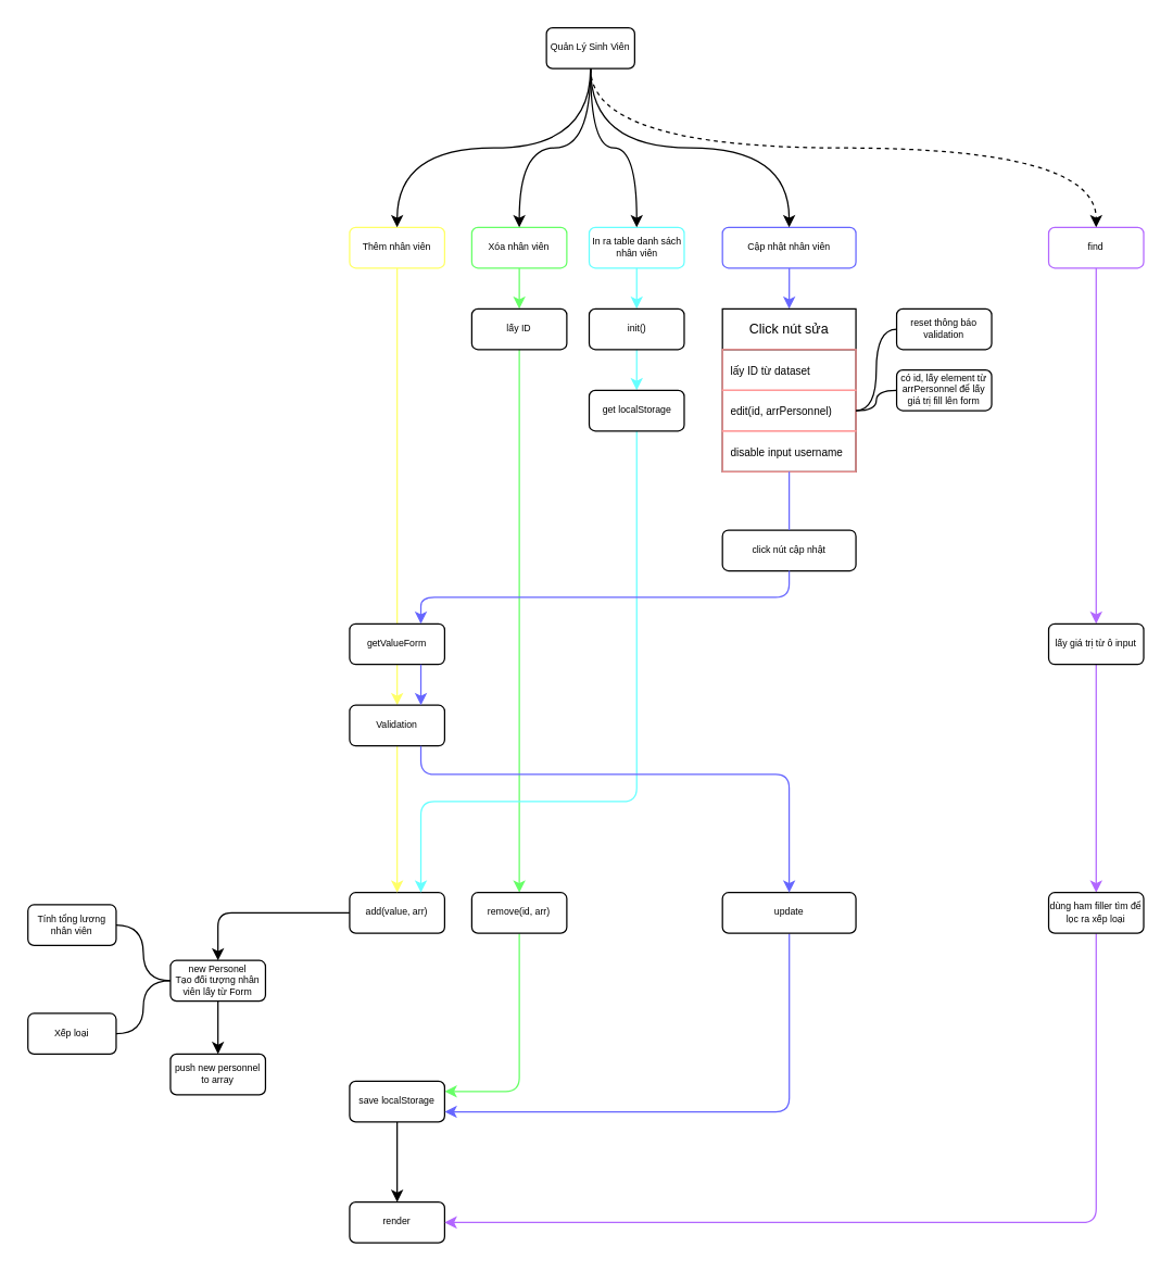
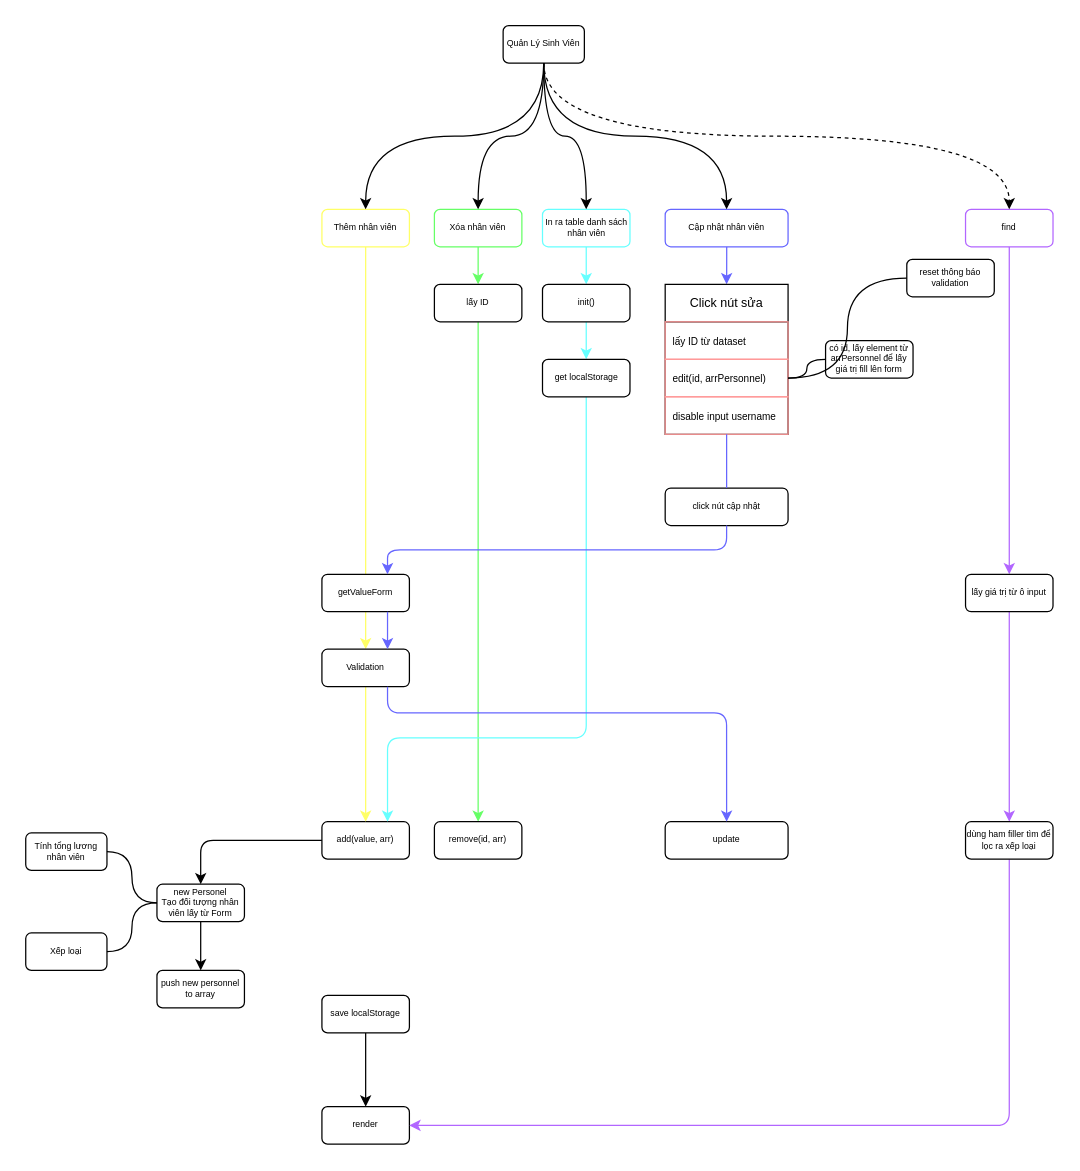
  <mxCell id="0" />
  <mxCell id="1" parent="0" />
  <mxCell id="2" value="Quản Lý Sinh Viên" style="rounded=1;whiteSpace=wrap;html=1;fontSize=7;" parent="1" vertex="1"><mxGeometry x="402" y="20" width="65" height="30" as="geometry" /></mxCell>
  <mxCell id="3" style="edgeStyle=orthogonalEdgeStyle;html=1;entryX=0.5;entryY=0;entryDx=0;entryDy=0;fontSize=7;strokeColor=#FFFF66;endArrow=none;" parent="1" source="4" target="6" edge="1"><mxGeometry relative="1" as="geometry" /></mxCell>
  <mxCell id="4" value="Thêm nhân viên" style="rounded=1;whiteSpace=wrap;html=1;fontSize=7;flipH=1;flipV=0;strokeColor=#FFFF66;" parent="1" vertex="1"><mxGeometry x="257" y="167" width="70" height="30" as="geometry" /></mxCell>
  <mxCell id="5" style="edgeStyle=orthogonalEdgeStyle;curved=1;html=1;entryX=0.5;entryY=0;entryDx=0;entryDy=0;strokeColor=#FFFF66;" parent="1" source="6" target="21" edge="1"><mxGeometry relative="1" as="geometry" /></mxCell>
  <mxCell id="6" value="getValueForm" style="rounded=1;whiteSpace=wrap;html=1;fontSize=7;" parent="1" vertex="1"><mxGeometry x="257" y="459" width="70" height="30" as="geometry" /></mxCell>
  <mxCell id="7" style="edgeStyle=orthogonalEdgeStyle;curved=1;html=1;entryX=0.5;entryY=0;entryDx=0;entryDy=0;" parent="1" source="8" target="31" edge="1"><mxGeometry relative="1" as="geometry" /></mxCell>
  <mxCell id="8" value="new Personel&lt;br&gt;Tạo đối tượng nhân viên lấy từ Form" style="rounded=1;whiteSpace=wrap;html=1;fontSize=7;" parent="1" vertex="1"><mxGeometry x="125" y="707" width="70" height="30" as="geometry" /></mxCell>
  <mxCell id="9" style="edgeStyle=orthogonalEdgeStyle;curved=1;html=1;entryX=0.5;entryY=0;entryDx=0;entryDy=0;exitX=0.5;exitY=1;exitDx=0;exitDy=0;strokeColor=#66FFFF;" parent="1" source="32" target="23" edge="1"><mxGeometry relative="1" as="geometry"><mxPoint x="468.5" y="197" as="sourcePoint" /></mxGeometry></mxCell>
  <mxCell id="10" value="Tính tổng lương nhân viên" style="rounded=1;whiteSpace=wrap;html=1;fontSize=7;" parent="1" vertex="1"><mxGeometry x="20" y="666" width="65" height="30" as="geometry" /></mxCell>
  <mxCell id="11" style="edgeStyle=orthogonalEdgeStyle;html=1;entryX=0.5;entryY=0;entryDx=0;entryDy=0;fontSize=7;strokeColor=#66FF66;" parent="1" source="12" target="15" edge="1"><mxGeometry relative="1" as="geometry" /></mxCell>
  <mxCell id="12" value="Xóa nhân viên" style="rounded=1;whiteSpace=wrap;html=1;fontSize=7;flipH=1;flipV=0;strokeColor=#66FF66;" parent="1" vertex="1"><mxGeometry x="347" y="167" width="70" height="30" as="geometry" /></mxCell>
  <mxCell id="13" value="render" style="rounded=1;whiteSpace=wrap;html=1;fontSize=7;" parent="1" vertex="1"><mxGeometry x="257" y="885" width="70" height="30" as="geometry" /></mxCell>
  <mxCell id="14" value="" style="edgeStyle=orthogonalEdgeStyle;html=1;fontSize=7;strokeColor=#66FF66;" parent="1" source="15" target="17" edge="1"><mxGeometry relative="1" as="geometry" /></mxCell>
  <mxCell id="15" value="lấy ID" style="rounded=1;whiteSpace=wrap;html=1;fontSize=7;" parent="1" vertex="1"><mxGeometry x="347" y="227" width="70" height="30" as="geometry" /></mxCell>
- <mxCell id="16" style="edgeStyle=orthogonalEdgeStyle;html=1;fontSize=7;entryX=1;entryY=0.25;entryDx=0;entryDy=0;strokeColor=#66FF66;" parent="1" source="17" target="25" edge="1"><mxGeometry relative="1" as="geometry"><mxPoint x="327" y="757" as="targetPoint" /><Array as="points"><mxPoint x="382" y="804" /><mxPoint x="327" y="804" /></Array></mxGeometry></mxCell>
  <mxCell id="17" value="remove(id, arr)" style="rounded=1;whiteSpace=wrap;html=1;fontSize=7;" parent="1" vertex="1"><mxGeometry x="347" y="657" width="70" height="30" as="geometry" /></mxCell>
  <mxCell id="18" value="add(value, arr)" style="rounded=1;whiteSpace=wrap;html=1;fontSize=7;" parent="1" vertex="1"><mxGeometry x="257" y="657" width="70" height="30" as="geometry" /></mxCell>
  <mxCell id="19" value="Xếp loại" style="rounded=1;whiteSpace=wrap;html=1;fontSize=7;" parent="1" vertex="1"><mxGeometry x="20" y="746" width="65" height="30" as="geometry" /></mxCell>
  <mxCell id="20" style="edgeStyle=orthogonalEdgeStyle;curved=1;html=1;entryX=0.5;entryY=0;entryDx=0;entryDy=0;strokeColor=#FFFF66;" parent="1" source="21" target="18" edge="1"><mxGeometry relative="1" as="geometry" /></mxCell>
  <mxCell id="21" value="Validation" style="rounded=1;whiteSpace=wrap;html=1;fontSize=7;" parent="1" vertex="1"><mxGeometry x="257" y="519" width="70" height="30" as="geometry" /></mxCell>
  <mxCell id="22" style="edgeStyle=orthogonalEdgeStyle;curved=1;html=1;entryX=0.5;entryY=0;entryDx=0;entryDy=0;strokeColor=#66FFFF;" parent="1" source="23" target="27" edge="1"><mxGeometry relative="1" as="geometry" /></mxCell>
  <mxCell id="23" value="init()" style="rounded=1;whiteSpace=wrap;html=1;fontSize=7;" parent="1" vertex="1"><mxGeometry x="433.5" y="227" width="70" height="30" as="geometry" /></mxCell>
  <mxCell id="24" style="edgeStyle=orthogonalEdgeStyle;curved=1;html=1;entryX=0.5;entryY=0;entryDx=0;entryDy=0;" parent="1" source="25" target="13" edge="1"><mxGeometry relative="1" as="geometry" /></mxCell>
  <mxCell id="25" value="save localStorage" style="rounded=1;whiteSpace=wrap;html=1;fontSize=7;" parent="1" vertex="1"><mxGeometry x="257" y="796" width="70" height="30" as="geometry" /></mxCell>
  <mxCell id="26" style="edgeStyle=orthogonalEdgeStyle;html=1;entryX=0.75;entryY=0;entryDx=0;entryDy=0;strokeColor=#66FFFF;" parent="1" source="27" target="18" edge="1"><mxGeometry relative="1" as="geometry"><Array as="points"><mxPoint x="469" y="590" /><mxPoint x="310" y="590" /></Array></mxGeometry></mxCell>
  <mxCell id="27" value="get localStorage" style="rounded=1;whiteSpace=wrap;html=1;fontSize=7;" parent="1" vertex="1"><mxGeometry x="433.5" y="287" width="70" height="30" as="geometry" /></mxCell>
  <mxCell id="28" value="" style="endArrow=classic;html=1;exitX=0;exitY=0.5;exitDx=0;exitDy=0;entryX=0.5;entryY=0;entryDx=0;entryDy=0;edgeStyle=orthogonalEdgeStyle;" parent="1" source="18" target="8" edge="1"><mxGeometry width="50" height="50" relative="1" as="geometry"><mxPoint x="240" y="776" as="sourcePoint" /><mxPoint x="290" y="726" as="targetPoint" /></mxGeometry></mxCell>
  <mxCell id="29" value="" style="endArrow=none;html=1;entryX=0;entryY=0.5;entryDx=0;entryDy=0;exitX=1;exitY=0.5;exitDx=0;exitDy=0;edgeStyle=orthogonalEdgeStyle;curved=1;" parent="1" source="10" target="8" edge="1"><mxGeometry width="50" height="50" relative="1" as="geometry"><mxPoint x="110" y="776" as="sourcePoint" /><mxPoint x="160" y="726" as="targetPoint" /></mxGeometry></mxCell>
  <mxCell id="30" value="" style="endArrow=none;html=1;curved=1;entryX=0;entryY=0.5;entryDx=0;entryDy=0;exitX=1;exitY=0.5;exitDx=0;exitDy=0;edgeStyle=orthogonalEdgeStyle;" parent="1" source="19" target="8" edge="1"><mxGeometry width="50" height="50" relative="1" as="geometry"><mxPoint x="110" y="776" as="sourcePoint" /><mxPoint x="160" y="726" as="targetPoint" /></mxGeometry></mxCell>
  <mxCell id="31" value="push new personnel to array" style="rounded=1;whiteSpace=wrap;html=1;fontSize=7;" parent="1" vertex="1"><mxGeometry x="125" y="776" width="70" height="30" as="geometry" /></mxCell>
  <mxCell id="32" value="In ra table danh sách nhân viên" style="rounded=1;whiteSpace=wrap;html=1;fontSize=7;strokeColor=#66FFFF;" parent="1" vertex="1"><mxGeometry x="433.5" y="167" width="70" height="30" as="geometry" /></mxCell>
  <mxCell id="33" style="edgeStyle=orthogonalEdgeStyle;html=1;entryX=0.5;entryY=0;entryDx=0;entryDy=0;fontSize=8;strokeColor=#6666FF;" parent="1" source="34" target="35" edge="1"><mxGeometry relative="1" as="geometry" /></mxCell>
  <mxCell id="34" value="Cập nhật nhân viên" style="rounded=1;whiteSpace=wrap;html=1;fontSize=7;strokeColor=#6666FF;" parent="1" vertex="1"><mxGeometry x="531.67" y="167" width="98.33" height="30" as="geometry" /></mxCell>
  <mxCell id="35" value="&lt;font style=&quot;font-size: 10px;&quot;&gt;Click nút sửa&lt;/font&gt;" style="swimlane;fontStyle=0;childLayout=stackLayout;horizontal=1;startSize=30;horizontalStack=0;resizeParent=1;resizeParentMax=0;resizeLast=0;collapsible=1;marginBottom=0;whiteSpace=wrap;html=1;aspect=fixed;" parent="1" vertex="1"><mxGeometry x="531.67" y="227" width="98.33" height="120" as="geometry"><mxRectangle x="589.67" y="217" width="98.33" height="42.14" as="alternateBounds" /></mxGeometry></mxCell>
  <mxCell id="36" value="&lt;font style=&quot;font-size: 8px;&quot;&gt;lấy ID từ dataset&lt;/font&gt;" style="text;strokeColor=#FF9999;fillColor=none;align=left;verticalAlign=middle;spacingLeft=4;spacingRight=4;overflow=hidden;points=[[0,0.5],[1,0.5]];portConstraint=eastwest;rotatable=0;whiteSpace=wrap;html=1;" parent="35" vertex="1"><mxGeometry y="30" width="98.33" height="30" as="geometry" /></mxCell>
  <mxCell id="37" value="&lt;font style=&quot;font-size: 8px;&quot;&gt;edit(id, arrPersonnel)&lt;/font&gt;" style="text;strokeColor=#FF9999;fillColor=none;align=left;verticalAlign=middle;spacingLeft=4;spacingRight=4;overflow=hidden;points=[[0,0.5],[1,0.5]];portConstraint=eastwest;rotatable=0;whiteSpace=wrap;html=1;" parent="35" vertex="1"><mxGeometry y="60" width="98.33" height="30" as="geometry" /></mxCell>
  <mxCell id="38" value="&lt;font style=&quot;font-size: 8px;&quot;&gt;disable input username&lt;/font&gt;" style="text;strokeColor=#FF9999;fillColor=none;align=left;verticalAlign=middle;spacingLeft=4;spacingRight=4;overflow=hidden;points=[[0,0.5],[1,0.5]];portConstraint=eastwest;rotatable=0;whiteSpace=wrap;html=1;" parent="35" vertex="1"><mxGeometry y="90" width="98.33" height="30" as="geometry" /></mxCell>
- <mxCell id="39" value="reset thông báo validation" style="rounded=1;whiteSpace=wrap;html=1;fontSize=7;" parent="1" vertex="1"><mxGeometry x="660" y="227" width="70" height="30" as="geometry" /></mxCell>
+ <mxCell id="39" value="reset thông báo validation" style="rounded=1;whiteSpace=wrap;html=1;fontSize=7;" parent="1" vertex="1"><mxGeometry x="725" y="207" width="70" height="30" as="geometry" /></mxCell>
  <mxCell id="40" value="có id, lấy element từ arrPersonnel để lấy giá trị fill lên form" style="rounded=1;whiteSpace=wrap;html=1;fontSize=7;" parent="1" vertex="1"><mxGeometry x="660" y="272" width="70" height="30" as="geometry" /></mxCell>
  <mxCell id="41" value="" style="endArrow=none;html=1;fontSize=8;curved=1;entryX=0;entryY=0.5;entryDx=0;entryDy=0;exitX=1;exitY=0.5;exitDx=0;exitDy=0;edgeStyle=orthogonalEdgeStyle;" parent="1" source="37" target="39" edge="1"><mxGeometry width="50" height="50" relative="1" as="geometry"><mxPoint x="590" y="307" as="sourcePoint" /><mxPoint x="640" y="257" as="targetPoint" /></mxGeometry></mxCell>
  <mxCell id="42" value="" style="endArrow=none;html=1;fontSize=8;curved=1;entryX=0;entryY=0.5;entryDx=0;entryDy=0;exitX=1;exitY=0.5;exitDx=0;exitDy=0;edgeStyle=orthogonalEdgeStyle;" parent="1" source="37" target="40" edge="1"><mxGeometry width="50" height="50" relative="1" as="geometry"><mxPoint x="590" y="307" as="sourcePoint" /><mxPoint x="640" y="257" as="targetPoint" /></mxGeometry></mxCell>
- <mxCell id="43" style="edgeStyle=orthogonalEdgeStyle;html=1;entryX=1;entryY=0.75;entryDx=0;entryDy=0;fontSize=8;strokeColor=#6666FF;" parent="1" source="44" target="25" edge="1"><mxGeometry relative="1" as="geometry"><Array as="points"><mxPoint x="581" y="819" /></Array></mxGeometry></mxCell>
  <mxCell id="44" value="update" style="rounded=1;whiteSpace=wrap;html=1;fontSize=7;" parent="1" vertex="1"><mxGeometry x="531.67" y="657" width="98.33" height="30" as="geometry" /></mxCell>
  <mxCell id="45" value="" style="endArrow=classic;html=1;fontSize=8;entryX=0.5;entryY=0;entryDx=0;entryDy=0;exitX=0.75;exitY=1;exitDx=0;exitDy=0;edgeStyle=orthogonalEdgeStyle;strokeColor=#6666FF;" parent="1" source="21" target="44" edge="1"><mxGeometry width="50" height="50" relative="1" as="geometry"><mxPoint x="400" y="557" as="sourcePoint" /><mxPoint x="450" y="507" as="targetPoint" /><Array as="points"><mxPoint x="310" y="570" /><mxPoint x="581" y="570" /></Array></mxGeometry></mxCell>
  <mxCell id="46" value="" style="endArrow=classic;html=1;fontSize=8;exitX=0.5;exitY=1;exitDx=0;exitDy=0;entryX=0.5;entryY=0;entryDx=0;entryDy=0;edgeStyle=orthogonalEdgeStyle;curved=1;" parent="1" source="2" target="4" edge="1"><mxGeometry width="50" height="50" relative="1" as="geometry"><mxPoint x="462" y="220" as="sourcePoint" /><mxPoint x="512" y="170" as="targetPoint" /></mxGeometry></mxCell>
  <mxCell id="47" value="" style="endArrow=classic;html=1;fontSize=8;curved=1;entryX=0.5;entryY=0;entryDx=0;entryDy=0;exitX=0.5;exitY=1;exitDx=0;exitDy=0;edgeStyle=orthogonalEdgeStyle;" parent="1" source="2" target="12" edge="1"><mxGeometry width="50" height="50" relative="1" as="geometry"><mxPoint x="382" y="190" as="sourcePoint" /><mxPoint x="432" y="140" as="targetPoint" /></mxGeometry></mxCell>
  <mxCell id="48" value="" style="endArrow=classic;html=1;fontSize=8;curved=1;entryX=0.5;entryY=0;entryDx=0;entryDy=0;exitX=0.5;exitY=1;exitDx=0;exitDy=0;edgeStyle=orthogonalEdgeStyle;" parent="1" source="2" target="32" edge="1"><mxGeometry width="50" height="50" relative="1" as="geometry"><mxPoint x="382" y="190" as="sourcePoint" /><mxPoint x="432" y="140" as="targetPoint" /></mxGeometry></mxCell>
  <mxCell id="49" value="" style="endArrow=classic;html=1;fontSize=8;curved=1;entryX=0.5;entryY=0;entryDx=0;entryDy=0;exitX=0.5;exitY=1;exitDx=0;exitDy=0;edgeStyle=orthogonalEdgeStyle;" parent="1" source="2" target="34" edge="1"><mxGeometry width="50" height="50" relative="1" as="geometry"><mxPoint x="382" y="190" as="sourcePoint" /><mxPoint x="432" y="140" as="targetPoint" /></mxGeometry></mxCell>
  <mxCell id="50" value="click nút cập nhật" style="rounded=1;whiteSpace=wrap;html=1;fontSize=7;" parent="1" vertex="1"><mxGeometry x="531.67" y="390" width="98.33" height="30" as="geometry" /></mxCell>
  <mxCell id="51" value="" style="endArrow=none;html=1;exitX=0.5;exitY=0;exitDx=0;exitDy=0;entryX=0.5;entryY=1;entryDx=0;entryDy=0;strokeColor=#6666FF;" parent="1" source="50" target="35" edge="1"><mxGeometry width="50" height="50" relative="1" as="geometry"><mxPoint x="442" y="420" as="sourcePoint" /><mxPoint x="592" y="270" as="targetPoint" /></mxGeometry></mxCell>
  <mxCell id="52" value="" style="endArrow=classic;html=1;strokeColor=#6666FF;entryX=0.75;entryY=0;entryDx=0;entryDy=0;exitX=0.5;exitY=1;exitDx=0;exitDy=0;edgeStyle=orthogonalEdgeStyle;" parent="1" source="50" target="6" edge="1"><mxGeometry width="50" height="50" relative="1" as="geometry"><mxPoint x="442" y="490" as="sourcePoint" /><mxPoint x="492" y="440" as="targetPoint" /></mxGeometry></mxCell>
  <mxCell id="53" value="" style="endArrow=classic;html=1;strokeColor=#6666FF;entryX=0.75;entryY=0;entryDx=0;entryDy=0;exitX=0.75;exitY=1;exitDx=0;exitDy=0;" parent="1" source="6" target="21" edge="1"><mxGeometry width="50" height="50" relative="1" as="geometry"><mxPoint x="442" y="490" as="sourcePoint" /><mxPoint x="492" y="440" as="targetPoint" /></mxGeometry></mxCell>
  <mxCell id="54" style="edgeStyle=orthogonalEdgeStyle;curved=1;html=1;entryX=0.5;entryY=0;entryDx=0;entryDy=0;strokeColor=#B266FF;" edge="1" parent="1" source="55" target="58"><mxGeometry relative="1" as="geometry" /></mxCell>
  <mxCell id="55" value="find" style="rounded=1;whiteSpace=wrap;html=1;fontSize=7;strokeColor=#B266FF;" vertex="1" parent="1"><mxGeometry x="772" y="167" width="70" height="30" as="geometry" /></mxCell>
  <mxCell id="56" value="" style="endArrow=classic;html=1;entryX=0.5;entryY=0;entryDx=0;entryDy=0;exitX=0.5;exitY=1;exitDx=0;exitDy=0;edgeStyle=orthogonalEdgeStyle;curved=1;dashed=1;" edge="1" parent="1" source="2" target="55"><mxGeometry width="50" height="50" relative="1" as="geometry"><mxPoint x="462" y="60" as="sourcePoint" /><mxPoint x="692" y="280" as="targetPoint" /></mxGeometry></mxCell>
  <mxCell id="57" style="edgeStyle=orthogonalEdgeStyle;curved=1;html=1;entryX=0.5;entryY=0;entryDx=0;entryDy=0;strokeColor=#B266FF;" edge="1" parent="1" source="58" target="60"><mxGeometry relative="1" as="geometry" /></mxCell>
  <mxCell id="58" value="lấy giá trị từ ô input" style="rounded=1;whiteSpace=wrap;html=1;fontSize=7;" vertex="1" parent="1"><mxGeometry x="772" y="459" width="70" height="30" as="geometry" /></mxCell>
  <mxCell id="59" style="edgeStyle=orthogonalEdgeStyle;html=1;entryX=1;entryY=0.5;entryDx=0;entryDy=0;strokeColor=#B266FF;" edge="1" parent="1" source="60" target="13"><mxGeometry relative="1" as="geometry"><Array as="points"><mxPoint x="807" y="900" /></Array></mxGeometry></mxCell>
  <mxCell id="60" value="dùng ham filler tìm để lọc ra xếp loại" style="rounded=1;whiteSpace=wrap;html=1;fontSize=7;" vertex="1" parent="1"><mxGeometry x="772" y="657" width="70" height="30" as="geometry" /></mxCell>
